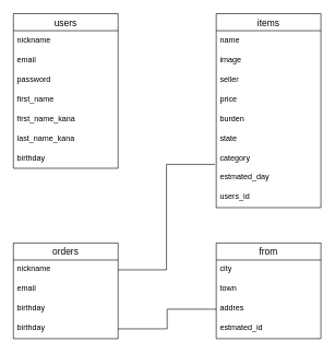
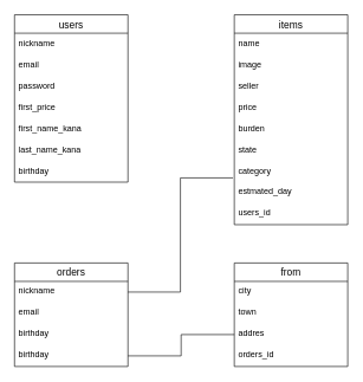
  <mxCell id="0" />
  <mxCell id="1" parent="0" />
  <mxCell id="2" value="users" style="swimlane;fontStyle=0;childLayout=stackLayout;horizontal=1;startSize=26;horizontalStack=0;resizeParent=1;resizeParentMax=0;resizeLast=0;collapsible=1;marginBottom=0;align=center;fontSize=14;" vertex="1" parent="1"><mxGeometry x="20" y="20" width="160" height="236" as="geometry" /></mxCell>
  <mxCell id="3" value="nickname" style="text;strokeColor=none;fillColor=none;spacingLeft=4;spacingRight=4;overflow=hidden;rotatable=0;points=[[0,0.5],[1,0.5]];portConstraint=eastwest;fontSize=12;" vertex="1" parent="2"><mxGeometry y="26" width="160" height="30" as="geometry" /></mxCell>
  <mxCell id="4" value="email" style="text;strokeColor=none;fillColor=none;spacingLeft=4;spacingRight=4;overflow=hidden;rotatable=0;points=[[0,0.5],[1,0.5]];portConstraint=eastwest;fontSize=12;" vertex="1" parent="2"><mxGeometry y="56" width="160" height="30" as="geometry" /></mxCell>
  <mxCell id="5" value="password" style="text;strokeColor=none;fillColor=none;spacingLeft=4;spacingRight=4;overflow=hidden;rotatable=0;points=[[0,0.5],[1,0.5]];portConstraint=eastwest;fontSize=12;" vertex="1" parent="2"><mxGeometry y="86" width="160" height="30" as="geometry" /></mxCell>
- <mxCell id="6" value="first_name" style="text;strokeColor=none;fillColor=none;spacingLeft=4;spacingRight=4;overflow=hidden;rotatable=0;points=[[0,0.5],[1,0.5]];portConstraint=eastwest;fontSize=12;" vertex="1" parent="2"><mxGeometry y="116" width="160" height="30" as="geometry" /></mxCell>
+ <mxCell id="6" value="first_price" style="text;strokeColor=none;fillColor=none;spacingLeft=4;spacingRight=4;overflow=hidden;rotatable=0;points=[[0,0.5],[1,0.5]];portConstraint=eastwest;fontSize=12;" vertex="1" parent="2"><mxGeometry y="116" width="160" height="30" as="geometry" /></mxCell>
  <mxCell id="7" value="first_name_kana" style="text;strokeColor=none;fillColor=none;spacingLeft=4;spacingRight=4;overflow=hidden;rotatable=0;points=[[0,0.5],[1,0.5]];portConstraint=eastwest;fontSize=12;" vertex="1" parent="2"><mxGeometry y="146" width="160" height="30" as="geometry" /></mxCell>
  <mxCell id="8" value="last_name_kana" style="text;strokeColor=none;fillColor=none;spacingLeft=4;spacingRight=4;overflow=hidden;rotatable=0;points=[[0,0.5],[1,0.5]];portConstraint=eastwest;fontSize=12;" vertex="1" parent="2"><mxGeometry y="176" width="160" height="30" as="geometry" /></mxCell>
  <mxCell id="9" value="birthday" style="text;strokeColor=none;fillColor=none;spacingLeft=4;spacingRight=4;overflow=hidden;rotatable=0;points=[[0,0.5],[1,0.5]];portConstraint=eastwest;fontSize=12;" vertex="1" parent="2"><mxGeometry y="206" width="160" height="30" as="geometry" /></mxCell>
  <mxCell id="10" value="items" style="swimlane;fontStyle=0;childLayout=stackLayout;horizontal=1;startSize=26;horizontalStack=0;resizeParent=1;resizeParentMax=0;resizeLast=0;collapsible=1;marginBottom=0;align=center;fontSize=14;" vertex="1" parent="1"><mxGeometry x="330" y="20" width="160" height="296" as="geometry" /></mxCell>
  <mxCell id="11" value="name" style="text;strokeColor=none;fillColor=none;spacingLeft=4;spacingRight=4;overflow=hidden;rotatable=0;points=[[0,0.5],[1,0.5]];portConstraint=eastwest;fontSize=12;" vertex="1" parent="10"><mxGeometry y="26" width="160" height="30" as="geometry" /></mxCell>
  <mxCell id="12" value="image" style="text;strokeColor=none;fillColor=none;spacingLeft=4;spacingRight=4;overflow=hidden;rotatable=0;points=[[0,0.5],[1,0.5]];portConstraint=eastwest;fontSize=12;" vertex="1" parent="10"><mxGeometry y="56" width="160" height="30" as="geometry" /></mxCell>
  <mxCell id="13" value="seller" style="text;strokeColor=none;fillColor=none;spacingLeft=4;spacingRight=4;overflow=hidden;rotatable=0;points=[[0,0.5],[1,0.5]];portConstraint=eastwest;fontSize=12;" vertex="1" parent="10"><mxGeometry y="86" width="160" height="30" as="geometry" /></mxCell>
  <mxCell id="14" value="price" style="text;strokeColor=none;fillColor=none;spacingLeft=4;spacingRight=4;overflow=hidden;rotatable=0;points=[[0,0.5],[1,0.5]];portConstraint=eastwest;fontSize=12;" vertex="1" parent="10"><mxGeometry y="116" width="160" height="30" as="geometry" /></mxCell>
  <mxCell id="15" value="burden" style="text;strokeColor=none;fillColor=none;spacingLeft=4;spacingRight=4;overflow=hidden;rotatable=0;points=[[0,0.5],[1,0.5]];portConstraint=eastwest;fontSize=12;" vertex="1" parent="10"><mxGeometry y="146" width="160" height="30" as="geometry" /></mxCell>
  <mxCell id="16" value="state" style="text;strokeColor=none;fillColor=none;spacingLeft=4;spacingRight=4;overflow=hidden;rotatable=0;points=[[0,0.5],[1,0.5]];portConstraint=eastwest;fontSize=12;" vertex="1" parent="10"><mxGeometry y="176" width="160" height="30" as="geometry" /></mxCell>
  <mxCell id="17" value="category" style="text;strokeColor=none;fillColor=none;spacingLeft=4;spacingRight=4;overflow=hidden;rotatable=0;points=[[0,0.5],[1,0.5]];portConstraint=eastwest;fontSize=12;" vertex="1" parent="10"><mxGeometry y="206" width="160" height="30" as="geometry" /></mxCell>
  <mxCell id="18" value="estmated_day" style="text;strokeColor=none;fillColor=none;spacingLeft=4;spacingRight=4;overflow=hidden;rotatable=0;points=[[0,0.5],[1,0.5]];portConstraint=eastwest;fontSize=12;" vertex="1" parent="10"><mxGeometry y="236" width="160" height="30" as="geometry" /></mxCell>
  <mxCell id="19" value="users_id" style="text;strokeColor=none;fillColor=none;spacingLeft=4;spacingRight=4;overflow=hidden;rotatable=0;points=[[0,0.5],[1,0.5]];portConstraint=eastwest;fontSize=12;" vertex="1" parent="10"><mxGeometry y="266" width="160" height="30" as="geometry" /></mxCell>
  <mxCell id="20" value="orders" style="swimlane;fontStyle=0;childLayout=stackLayout;horizontal=1;startSize=26;horizontalStack=0;resizeParent=1;resizeParentMax=0;resizeLast=0;collapsible=1;marginBottom=0;align=center;fontSize=14;" vertex="1" parent="1"><mxGeometry x="20" y="370" width="160" height="146" as="geometry" /></mxCell>
  <mxCell id="21" value="nickname" style="text;strokeColor=none;fillColor=none;spacingLeft=4;spacingRight=4;overflow=hidden;rotatable=0;points=[[0,0.5],[1,0.5]];portConstraint=eastwest;fontSize=12;" vertex="1" parent="20"><mxGeometry y="26" width="160" height="30" as="geometry" /></mxCell>
  <mxCell id="22" value="email" style="text;strokeColor=none;fillColor=none;spacingLeft=4;spacingRight=4;overflow=hidden;rotatable=0;points=[[0,0.5],[1,0.5]];portConstraint=eastwest;fontSize=12;" vertex="1" parent="20"><mxGeometry y="56" width="160" height="30" as="geometry" /></mxCell>
  <mxCell id="23" value="birthday" style="text;strokeColor=none;fillColor=none;spacingLeft=4;spacingRight=4;overflow=hidden;rotatable=0;points=[[0,0.5],[1,0.5]];portConstraint=eastwest;fontSize=12;" vertex="1" parent="20"><mxGeometry y="86" width="160" height="30" as="geometry" /></mxCell>
  <mxCell id="24" value="birthday" style="text;strokeColor=none;fillColor=none;spacingLeft=4;spacingRight=4;overflow=hidden;rotatable=0;points=[[0,0.5],[1,0.5]];portConstraint=eastwest;fontSize=12;" vertex="1" parent="20"><mxGeometry y="116" width="160" height="30" as="geometry" /></mxCell>
  <mxCell id="25" value="from" style="swimlane;fontStyle=0;childLayout=stackLayout;horizontal=1;startSize=26;horizontalStack=0;resizeParent=1;resizeParentMax=0;resizeLast=0;collapsible=1;marginBottom=0;align=center;fontSize=14;" vertex="1" parent="1"><mxGeometry x="330" y="370" width="160" height="146" as="geometry" /></mxCell>
  <mxCell id="26" value="city" style="text;strokeColor=none;fillColor=none;spacingLeft=4;spacingRight=4;overflow=hidden;rotatable=0;points=[[0,0.5],[1,0.5]];portConstraint=eastwest;fontSize=12;" vertex="1" parent="25"><mxGeometry y="26" width="160" height="30" as="geometry" /></mxCell>
  <mxCell id="27" value="town" style="text;strokeColor=none;fillColor=none;spacingLeft=4;spacingRight=4;overflow=hidden;rotatable=0;points=[[0,0.5],[1,0.5]];portConstraint=eastwest;fontSize=12;" vertex="1" parent="25"><mxGeometry y="56" width="160" height="30" as="geometry" /></mxCell>
  <mxCell id="28" value="addres" style="text;strokeColor=none;fillColor=none;spacingLeft=4;spacingRight=4;overflow=hidden;rotatable=0;points=[[0,0.5],[1,0.5]];portConstraint=eastwest;fontSize=12;" vertex="1" parent="25"><mxGeometry y="86" width="160" height="30" as="geometry" /></mxCell>
- <mxCell id="29" value="estmated_id" style="text;strokeColor=none;fillColor=none;spacingLeft=4;spacingRight=4;overflow=hidden;rotatable=0;points=[[0,0.5],[1,0.5]];portConstraint=eastwest;fontSize=12;" vertex="1" parent="25"><mxGeometry y="116" width="160" height="30" as="geometry" /></mxCell>
+ <mxCell id="29" value="orders_id" style="text;strokeColor=none;fillColor=none;spacingLeft=4;spacingRight=4;overflow=hidden;rotatable=0;points=[[0,0.5],[1,0.5]];portConstraint=eastwest;fontSize=12;" vertex="1" parent="25"><mxGeometry y="116" width="160" height="30" as="geometry" /></mxCell>
  <mxCell id="30" style="edgeStyle=elbowEdgeStyle;rounded=0;orthogonalLoop=1;jettySize=auto;html=1;exitX=1;exitY=0.5;exitDx=0;exitDy=0;entryX=-0.012;entryY=0.8;entryDx=0;entryDy=0;entryPerimeter=0;startArrow=none;startFill=0;endArrow=none;endFill=0;" edge="1" parent="1" source="21" target="17"><mxGeometry relative="1" as="geometry" /></mxCell>
  <mxCell id="31" style="edgeStyle=elbowEdgeStyle;rounded=0;orthogonalLoop=1;jettySize=auto;html=1;exitX=1;exitY=0.5;exitDx=0;exitDy=0;entryX=0;entryY=0.5;entryDx=0;entryDy=0;startArrow=none;startFill=0;endArrow=none;endFill=0;" edge="1" parent="1" source="24" target="28"><mxGeometry relative="1" as="geometry" /></mxCell>
